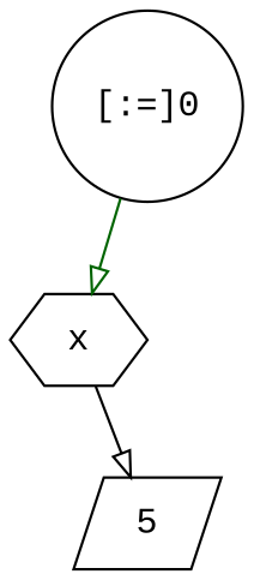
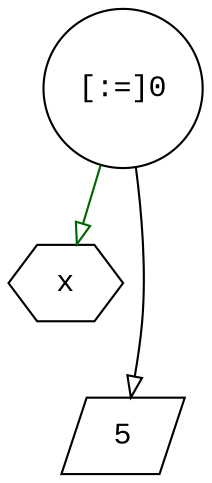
  digraph {
    fontname="Liberation Mono"
    node [fontname="Liberation Mono"]
    edge [arrowhead=onormal fontname="Liberation Mono"]
    n1 [label="[:=]0" shape=circle]
    n2 [label=x shape=hexagon]
    n3 [label=5 shape=parallelogram]
    n1 -> n2 [color=darkgreen]
-   n2 -> n3 [color=black]
+   n1 -> n3 [color=black]
  }
